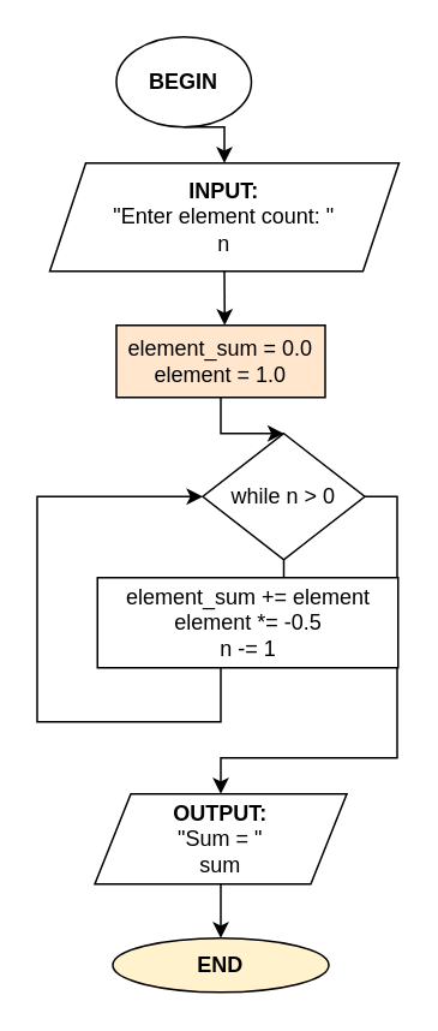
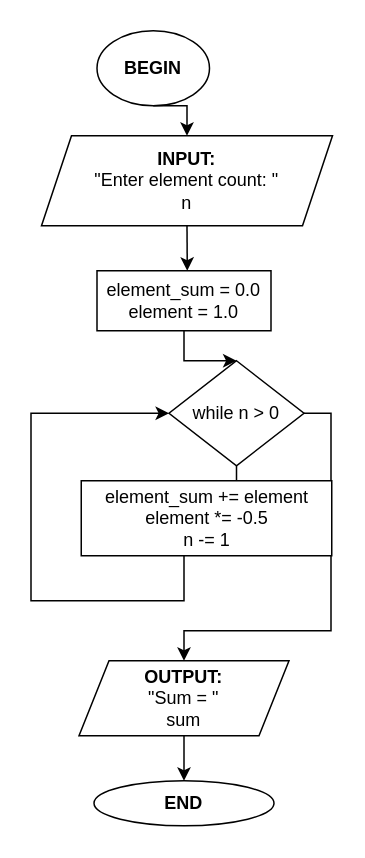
  <mxCell id="0" />
  <mxCell id="1" parent="0" />
  <mxCell id="2" style="edgeStyle=orthogonalEdgeStyle;rounded=0;orthogonalLoop=1;jettySize=auto;html=1;exitX=0.5;exitY=1;exitDx=0;exitDy=0;entryX=0.5;entryY=0;entryDx=0;entryDy=0;" edge="1" parent="1" source="3" target="5"><mxGeometry relative="1" as="geometry" /></mxCell>
  <mxCell id="3" value="&lt;b&gt;BEGIN&lt;/b&gt;" style="ellipse;whiteSpace=wrap;html=1;" vertex="1" parent="1"><mxGeometry x="64" y="20" width="75" height="50" as="geometry" /></mxCell>
  <mxCell id="4" style="edgeStyle=orthogonalEdgeStyle;rounded=0;orthogonalLoop=1;jettySize=auto;html=1;exitX=0.5;exitY=1;exitDx=0;exitDy=0;" edge="1" parent="1" source="5"><mxGeometry relative="1" as="geometry"><mxPoint x="124.172" y="180" as="targetPoint" /></mxGeometry></mxCell>
  <mxCell id="5" value="&lt;b&gt;INPUT:&lt;/b&gt;&lt;br&gt;&quot;Enter element count: &quot;&lt;br&gt;n" style="shape=parallelogram;perimeter=parallelogramPerimeter;whiteSpace=wrap;html=1;fixedSize=1;" vertex="1" parent="1"><mxGeometry x="27" y="90" width="194" height="60" as="geometry" /></mxCell>
  <mxCell id="6" style="edgeStyle=orthogonalEdgeStyle;rounded=0;orthogonalLoop=1;jettySize=auto;html=1;" edge="1" parent="1" source="8" target="11"><mxGeometry relative="1" as="geometry" /></mxCell>
  <mxCell id="7" style="edgeStyle=orthogonalEdgeStyle;rounded=0;orthogonalLoop=1;jettySize=auto;html=1;" edge="1" parent="1" source="8" target="15"><mxGeometry relative="1" as="geometry"><Array as="points"><mxPoint x="220" y="275" /><mxPoint x="220" y="420" /><mxPoint x="122" y="420" /></Array></mxGeometry></mxCell>
  <mxCell id="8" value="while n &amp;gt; 0" style="rhombus;whiteSpace=wrap;html=1;" vertex="1" parent="1"><mxGeometry x="112" y="240" width="90" height="70" as="geometry" /></mxCell>
  <mxCell id="9" style="edgeStyle=orthogonalEdgeStyle;rounded=0;orthogonalLoop=1;jettySize=auto;html=1;exitX=0.5;exitY=1;exitDx=0;exitDy=0;" edge="1" parent="1" source="8" target="8"><mxGeometry relative="1" as="geometry" /></mxCell>
  <mxCell id="10" style="edgeStyle=orthogonalEdgeStyle;rounded=0;orthogonalLoop=1;jettySize=auto;html=1;entryX=0;entryY=0.5;entryDx=0;entryDy=0;" edge="1" parent="1" source="11" target="8"><mxGeometry relative="1" as="geometry"><Array as="points"><mxPoint x="122" y="400" /><mxPoint x="20" y="400" /><mxPoint x="20" y="275" /></Array></mxGeometry></mxCell>
  <mxCell id="11" value="element_sum += element&lt;br&gt;element *= -0.5&lt;br&gt;n -= 1" style="rounded=0;whiteSpace=wrap;html=1;" vertex="1" parent="1"><mxGeometry x="53.5" y="320" width="167" height="50" as="geometry" /></mxCell>
  <mxCell id="12" style="edgeStyle=orthogonalEdgeStyle;rounded=0;orthogonalLoop=1;jettySize=auto;html=1;entryX=0.5;entryY=0;entryDx=0;entryDy=0;" edge="1" parent="1" source="13" target="8"><mxGeometry relative="1" as="geometry" /></mxCell>
- <mxCell id="13" value="element_sum = 0.0&lt;br&gt;element = 1.0" style="rounded=0;whiteSpace=wrap;html=1;fillColor=#ffe6cc;" vertex="1" parent="1"><mxGeometry x="64" y="180" width="116" height="40" as="geometry" /></mxCell>
+ <mxCell id="13" value="element_sum = 0.0&lt;br&gt;element = 1.0" style="rounded=0;whiteSpace=wrap;html=1;" vertex="1" parent="1"><mxGeometry x="64" y="180" width="116" height="40" as="geometry" /></mxCell>
  <mxCell id="14" style="edgeStyle=orthogonalEdgeStyle;rounded=0;orthogonalLoop=1;jettySize=auto;html=1;exitX=0.5;exitY=1;exitDx=0;exitDy=0;entryX=0.5;entryY=0;entryDx=0;entryDy=0;" edge="1" parent="1" source="15" target="16"><mxGeometry relative="1" as="geometry" /></mxCell>
  <mxCell id="15" value="&lt;b&gt;OUTPUT:&lt;/b&gt;&lt;br&gt;&quot;Sum = &quot;&lt;br&gt;sum" style="shape=parallelogram;perimeter=parallelogramPerimeter;whiteSpace=wrap;html=1;fixedSize=1;" vertex="1" parent="1"><mxGeometry x="52" y="440" width="140" height="50" as="geometry" /></mxCell>
- <mxCell id="16" value="&lt;b&gt;END&lt;/b&gt;" style="ellipse;whiteSpace=wrap;html=1;fillColor=#fff2cc;" vertex="1" parent="1"><mxGeometry x="62" y="520" width="120" height="30" as="geometry" /></mxCell>
+ <mxCell id="16" value="&lt;b&gt;END&lt;/b&gt;" style="ellipse;whiteSpace=wrap;html=1;" vertex="1" parent="1"><mxGeometry x="62" y="520" width="120" height="30" as="geometry" /></mxCell>
